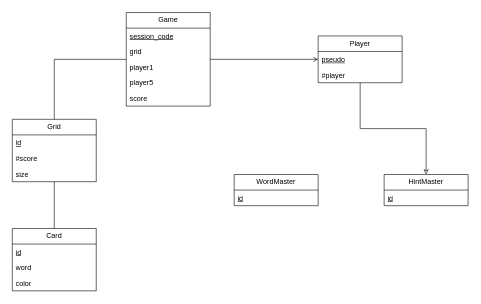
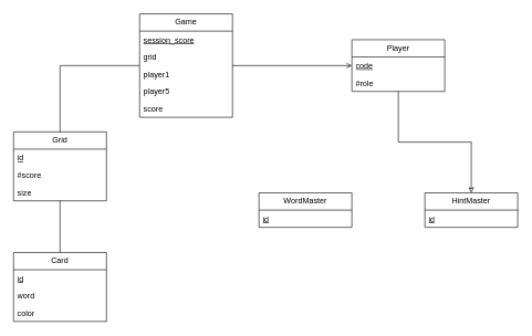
  <mxCell id="0" />
  <mxCell id="1" parent="0" />
  <mxCell id="2" style="edgeStyle=orthogonalEdgeStyle;rounded=0;orthogonalLoop=1;jettySize=auto;html=1;endArrow=none;endFill=0;" parent="1" source="4" target="17" edge="1"><mxGeometry relative="1" as="geometry" /></mxCell>
  <mxCell id="3" style="edgeStyle=orthogonalEdgeStyle;rounded=0;orthogonalLoop=1;jettySize=auto;html=1;endArrow=open;endFill=0;" parent="1" source="4" target="11" edge="1"><mxGeometry relative="1" as="geometry" /></mxCell>
  <mxCell id="4" value="Game" style="swimlane;fontStyle=0;childLayout=stackLayout;horizontal=1;startSize=26;fillColor=none;horizontalStack=0;resizeParent=1;resizeParentMax=0;resizeLast=0;collapsible=1;marginBottom=0;whiteSpace=wrap;html=1;" parent="1" vertex="1"><mxGeometry x="210" y="20" width="140" height="156" as="geometry" /></mxCell>
- <mxCell id="5" value="&lt;u&gt;session_code&lt;/u&gt;" style="text;strokeColor=none;fillColor=none;align=left;verticalAlign=top;spacingLeft=4;spacingRight=4;overflow=hidden;rotatable=0;points=[[0,0.5],[1,0.5]];portConstraint=eastwest;whiteSpace=wrap;html=1;" parent="4" vertex="1"><mxGeometry y="26" width="140" height="26" as="geometry" /></mxCell>
+ <mxCell id="5" value="&lt;u&gt;session_score&lt;/u&gt;" style="text;strokeColor=none;fillColor=none;align=left;verticalAlign=top;spacingLeft=4;spacingRight=4;overflow=hidden;rotatable=0;points=[[0,0.5],[1,0.5]];portConstraint=eastwest;whiteSpace=wrap;html=1;" parent="4" vertex="1"><mxGeometry y="26" width="140" height="26" as="geometry" /></mxCell>
  <mxCell id="6" value="grid" style="text;strokeColor=none;fillColor=none;align=left;verticalAlign=top;spacingLeft=4;spacingRight=4;overflow=hidden;rotatable=0;points=[[0,0.5],[1,0.5]];portConstraint=eastwest;whiteSpace=wrap;html=1;" parent="4" vertex="1"><mxGeometry y="52" width="140" height="26" as="geometry" /></mxCell>
  <mxCell id="7" value="player1" style="text;strokeColor=none;fillColor=none;align=left;verticalAlign=top;spacingLeft=4;spacingRight=4;overflow=hidden;rotatable=0;points=[[0,0.5],[1,0.5]];portConstraint=eastwest;whiteSpace=wrap;html=1;" parent="4" vertex="1"><mxGeometry y="78" width="140" height="26" as="geometry" /></mxCell>
  <mxCell id="8" value="player5" style="text;strokeColor=none;fillColor=none;align=left;verticalAlign=top;spacingLeft=4;spacingRight=4;overflow=hidden;rotatable=0;points=[[0,0.5],[1,0.5]];portConstraint=eastwest;whiteSpace=wrap;html=1;" parent="4" vertex="1"><mxGeometry y="104" width="140" height="26" as="geometry" /></mxCell>
  <mxCell id="9" value="score" style="text;strokeColor=none;fillColor=none;align=left;verticalAlign=top;spacingLeft=4;spacingRight=4;overflow=hidden;rotatable=0;points=[[0,0.5],[1,0.5]];portConstraint=eastwest;whiteSpace=wrap;html=1;" parent="4" vertex="1"><mxGeometry y="130" width="140" height="26" as="geometry" /></mxCell>
  <mxCell id="10" style="edgeStyle=orthogonalEdgeStyle;rounded=0;orthogonalLoop=1;jettySize=auto;html=1;endArrow=classic;endFill=0;" parent="1" source="11" target="25" edge="1"><mxGeometry relative="1" as="geometry" /></mxCell>
  <mxCell id="11" value="Player" style="swimlane;fontStyle=0;childLayout=stackLayout;horizontal=1;startSize=26;fillColor=none;horizontalStack=0;resizeParent=1;resizeParentMax=0;resizeLast=0;collapsible=1;marginBottom=0;whiteSpace=wrap;html=1;" parent="1" vertex="1"><mxGeometry x="530" y="59" width="140" height="78" as="geometry" /></mxCell>
- <mxCell id="12" value="&lt;u&gt;pseudo&lt;/u&gt;" style="text;strokeColor=none;fillColor=none;align=left;verticalAlign=top;spacingLeft=4;spacingRight=4;overflow=hidden;rotatable=0;points=[[0,0.5],[1,0.5]];portConstraint=eastwest;whiteSpace=wrap;html=1;" parent="11" vertex="1"><mxGeometry y="26" width="140" height="26" as="geometry" /></mxCell>
- <mxCell id="13" value="#player" style="text;strokeColor=none;fillColor=none;align=left;verticalAlign=top;spacingLeft=4;spacingRight=4;overflow=hidden;rotatable=0;points=[[0,0.5],[1,0.5]];portConstraint=eastwest;whiteSpace=wrap;html=1;" parent="11" vertex="1"><mxGeometry y="52" width="140" height="26" as="geometry" /></mxCell>
+ <mxCell id="12" value="&lt;u&gt;code&lt;/u&gt;" style="text;strokeColor=none;fillColor=none;align=left;verticalAlign=top;spacingLeft=4;spacingRight=4;overflow=hidden;rotatable=0;points=[[0,0.5],[1,0.5]];portConstraint=eastwest;whiteSpace=wrap;html=1;" parent="11" vertex="1"><mxGeometry y="26" width="140" height="26" as="geometry" /></mxCell>
+ <mxCell id="13" value="#role" style="text;strokeColor=none;fillColor=none;align=left;verticalAlign=top;spacingLeft=4;spacingRight=4;overflow=hidden;rotatable=0;points=[[0,0.5],[1,0.5]];portConstraint=eastwest;whiteSpace=wrap;html=1;" parent="11" vertex="1"><mxGeometry y="52" width="140" height="26" as="geometry" /></mxCell>
  <mxCell id="14" value="WordMaster" style="swimlane;fontStyle=0;childLayout=stackLayout;horizontal=1;startSize=26;fillColor=none;horizontalStack=0;resizeParent=1;resizeParentMax=0;resizeLast=0;collapsible=1;marginBottom=0;whiteSpace=wrap;html=1;" parent="1" vertex="1"><mxGeometry x="390" y="290" width="140" height="52" as="geometry" /></mxCell>
  <mxCell id="15" value="&lt;u&gt;id&lt;/u&gt;" style="text;strokeColor=none;fillColor=none;align=left;verticalAlign=top;spacingLeft=4;spacingRight=4;overflow=hidden;rotatable=0;points=[[0,0.5],[1,0.5]];portConstraint=eastwest;whiteSpace=wrap;html=1;" parent="14" vertex="1"><mxGeometry y="26" width="140" height="26" as="geometry" /></mxCell>
  <mxCell id="16" style="edgeStyle=orthogonalEdgeStyle;rounded=0;orthogonalLoop=1;jettySize=auto;html=1;endArrow=none;endFill=0;" parent="1" source="17" target="21" edge="1"><mxGeometry relative="1" as="geometry" /></mxCell>
  <mxCell id="17" value="Grid" style="swimlane;fontStyle=0;childLayout=stackLayout;horizontal=1;startSize=26;fillColor=none;horizontalStack=0;resizeParent=1;resizeParentMax=0;resizeLast=0;collapsible=1;marginBottom=0;whiteSpace=wrap;html=1;" parent="1" vertex="1"><mxGeometry x="20" y="198" width="140" height="104" as="geometry" /></mxCell>
  <mxCell id="18" value="&lt;u&gt;id&lt;/u&gt;" style="text;strokeColor=none;fillColor=none;align=left;verticalAlign=top;spacingLeft=4;spacingRight=4;overflow=hidden;rotatable=0;points=[[0,0.5],[1,0.5]];portConstraint=eastwest;whiteSpace=wrap;html=1;" parent="17" vertex="1"><mxGeometry y="26" width="140" height="26" as="geometry" /></mxCell>
  <mxCell id="19" value="#score" style="text;strokeColor=none;fillColor=none;align=left;verticalAlign=top;spacingLeft=4;spacingRight=4;overflow=hidden;rotatable=0;points=[[0,0.5],[1,0.5]];portConstraint=eastwest;whiteSpace=wrap;html=1;" parent="17" vertex="1"><mxGeometry y="52" width="140" height="26" as="geometry" /></mxCell>
  <mxCell id="20" value="size" style="text;strokeColor=none;fillColor=none;align=left;verticalAlign=top;spacingLeft=4;spacingRight=4;overflow=hidden;rotatable=0;points=[[0,0.5],[1,0.5]];portConstraint=eastwest;whiteSpace=wrap;html=1;" parent="17" vertex="1"><mxGeometry y="78" width="140" height="26" as="geometry" /></mxCell>
  <mxCell id="21" value="Card" style="swimlane;fontStyle=0;childLayout=stackLayout;horizontal=1;startSize=26;fillColor=none;horizontalStack=0;resizeParent=1;resizeParentMax=0;resizeLast=0;collapsible=1;marginBottom=0;whiteSpace=wrap;html=1;" parent="1" vertex="1"><mxGeometry x="20" y="380" width="140" height="104" as="geometry" /></mxCell>
  <mxCell id="22" value="&lt;u&gt;id&lt;/u&gt;" style="text;strokeColor=none;fillColor=none;align=left;verticalAlign=top;spacingLeft=4;spacingRight=4;overflow=hidden;rotatable=0;points=[[0,0.5],[1,0.5]];portConstraint=eastwest;whiteSpace=wrap;html=1;" parent="21" vertex="1"><mxGeometry y="26" width="140" height="26" as="geometry" /></mxCell>
  <mxCell id="23" value="word" style="text;strokeColor=none;fillColor=none;align=left;verticalAlign=top;spacingLeft=4;spacingRight=4;overflow=hidden;rotatable=0;points=[[0,0.5],[1,0.5]];portConstraint=eastwest;whiteSpace=wrap;html=1;" parent="21" vertex="1"><mxGeometry y="52" width="140" height="26" as="geometry" /></mxCell>
  <mxCell id="24" value="color" style="text;strokeColor=none;fillColor=none;align=left;verticalAlign=top;spacingLeft=4;spacingRight=4;overflow=hidden;rotatable=0;points=[[0,0.5],[1,0.5]];portConstraint=eastwest;whiteSpace=wrap;html=1;" vertex="1" parent="21"><mxGeometry y="78" width="140" height="26" as="geometry" /></mxCell>
  <mxCell id="25" value="HintMaster" style="swimlane;fontStyle=0;childLayout=stackLayout;horizontal=1;startSize=26;fillColor=none;horizontalStack=0;resizeParent=1;resizeParentMax=0;resizeLast=0;collapsible=1;marginBottom=0;whiteSpace=wrap;html=1;" parent="1" vertex="1"><mxGeometry x="640" y="290" width="140" height="52" as="geometry" /></mxCell>
  <mxCell id="26" value="&lt;u style=&quot;&quot;&gt;id&lt;/u&gt;" style="text;strokeColor=none;fillColor=none;align=left;verticalAlign=top;spacingLeft=4;spacingRight=4;overflow=hidden;rotatable=0;points=[[0,0.5],[1,0.5]];portConstraint=eastwest;whiteSpace=wrap;html=1;" parent="25" vertex="1"><mxGeometry y="26" width="140" height="26" as="geometry" /></mxCell>
